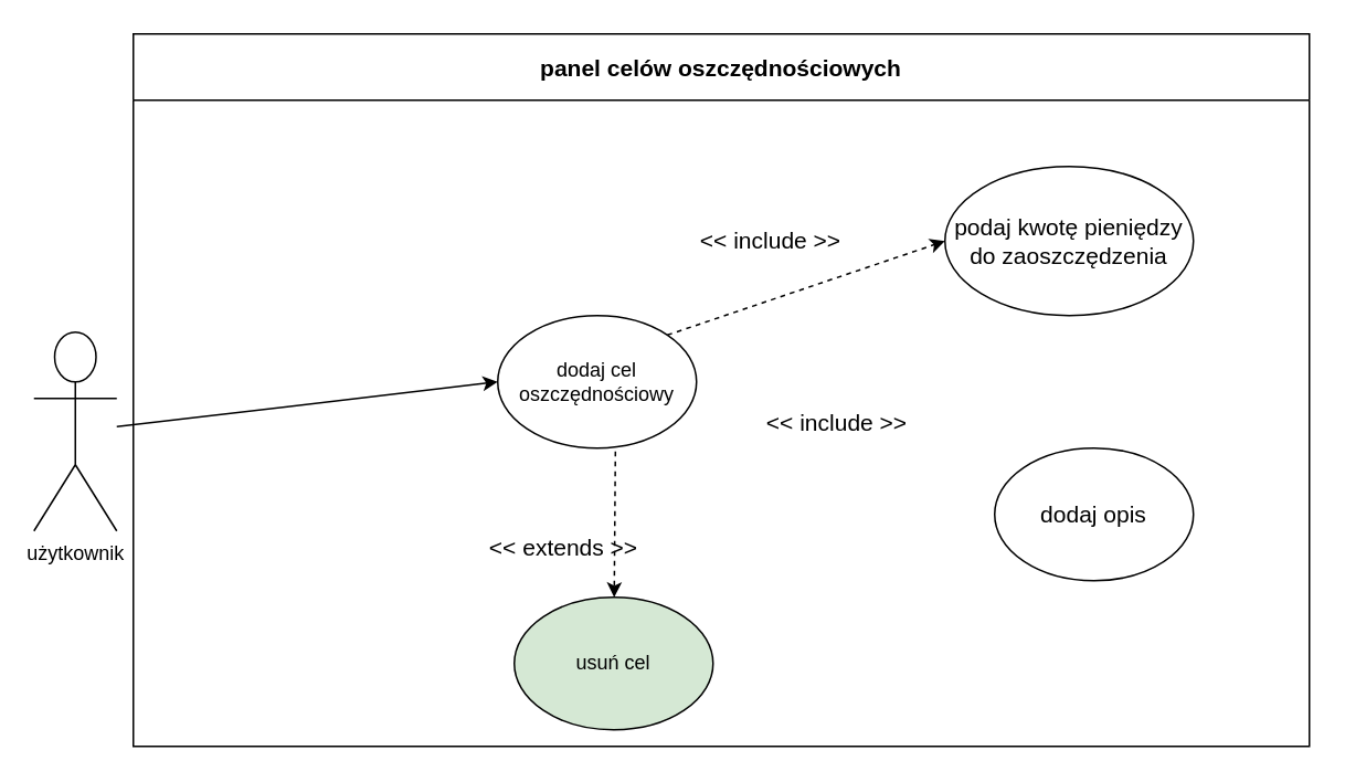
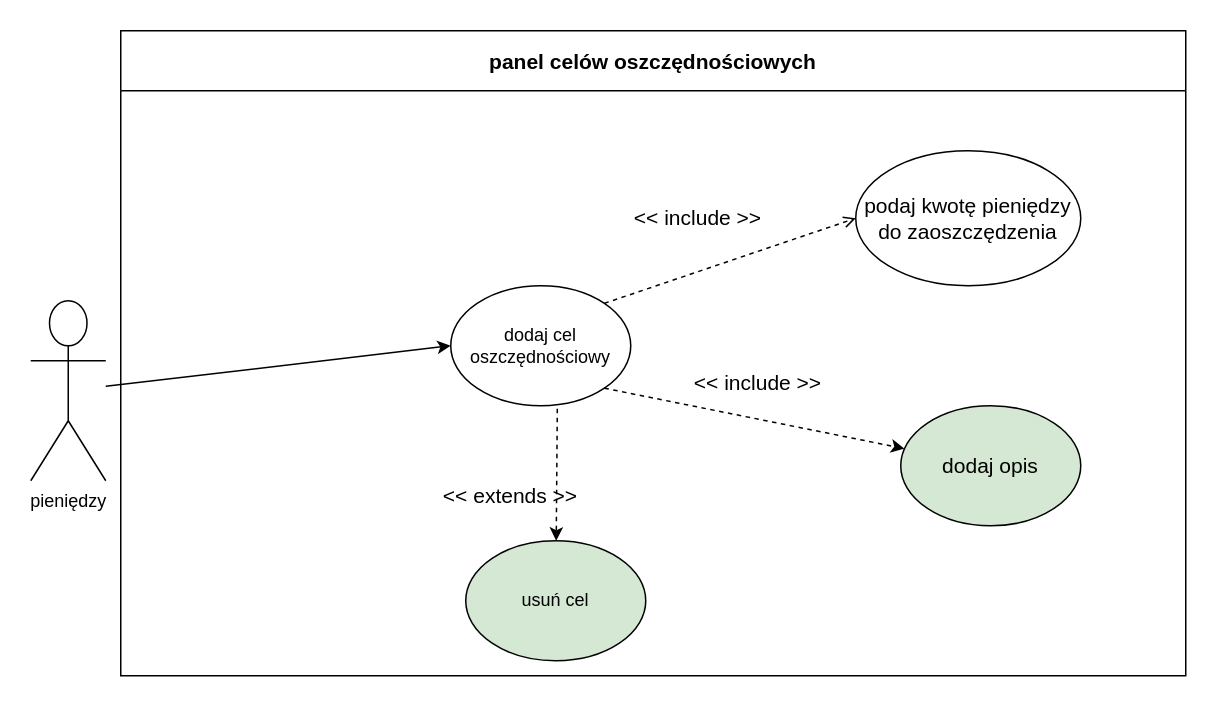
  <mxCell id="0" />
  <mxCell id="1" parent="0" />
- <mxCell id="2" value="użytkownik" style="shape=umlActor;verticalLabelPosition=bottom;verticalAlign=top;html=1;outlineConnect=0;" parent="1" vertex="1"><mxGeometry x="20" y="200" width="50" height="120" as="geometry" /></mxCell>
+ <mxCell id="2" value="pieniędzy" style="shape=umlActor;verticalLabelPosition=bottom;verticalAlign=top;html=1;outlineConnect=0;" parent="1" vertex="1"><mxGeometry x="20" y="200" width="50" height="120" as="geometry" /></mxCell>
  <mxCell id="3" value="panel celów oszczędnościowych" style="swimlane;startSize=40;fontSize=14;" parent="1" vertex="1"><mxGeometry x="80" y="20" width="710" height="430" as="geometry" /></mxCell>
- <mxCell id="4" style="rounded=0;orthogonalLoop=1;jettySize=auto;html=1;exitX=1;exitY=0;exitDx=0;exitDy=0;entryX=0;entryY=0.5;entryDx=0;entryDy=0;dashed=1;fontSize=14;" parent="3" source="5" target="6" edge="1"><mxGeometry relative="1" as="geometry" /></mxCell>
+ <mxCell id="4" style="rounded=0;orthogonalLoop=1;jettySize=auto;html=1;exitX=1;exitY=0;exitDx=0;exitDy=0;entryX=0;entryY=0.5;entryDx=0;entryDy=0;dashed=1;fontSize=14;endArrow=open;" parent="3" source="5" target="6" edge="1"><mxGeometry relative="1" as="geometry" /></mxCell>
  <mxCell id="5" value="dodaj cel oszczędnościowy" style="ellipse;whiteSpace=wrap;html=1;" parent="3" vertex="1"><mxGeometry x="220" y="170" width="120" height="80" as="geometry" /></mxCell>
  <mxCell id="6" value="podaj kwotę pieniędzy do zaoszczędzenia" style="ellipse;whiteSpace=wrap;html=1;fontSize=14;" parent="3" vertex="1"><mxGeometry x="490" y="80" width="150" height="90" as="geometry" /></mxCell>
  <mxCell id="7" value="&amp;lt;&amp;lt; include &amp;gt;&amp;gt;" style="text;html=1;strokeColor=none;fillColor=none;align=center;verticalAlign=middle;whiteSpace=wrap;rounded=0;fontSize=14;" parent="3" vertex="1"><mxGeometry x="340" y="110" width="90" height="30" as="geometry" /></mxCell>
- <mxCell id="8" value="dodaj opis" style="ellipse;whiteSpace=wrap;html=1;fontSize=14;" vertex="1" parent="3"><mxGeometry x="520" y="250" width="120" height="80" as="geometry" /></mxCell>
+ <mxCell id="8" value="dodaj opis" style="ellipse;whiteSpace=wrap;html=1;fontSize=14;fillColor=#d5e8d4;" vertex="1" parent="3"><mxGeometry x="520" y="250" width="120" height="80" as="geometry" /></mxCell>
+ <mxCell id="9" value="" style="endArrow=classic;html=1;rounded=0;dashed=1;fontSize=14;exitX=1;exitY=1;exitDx=0;exitDy=0;" edge="1" parent="3" source="5" target="8"><mxGeometry width="50" height="50" relative="1" as="geometry"><mxPoint x="344.715" y="236.415" as="sourcePoint" /><mxPoint x="490" y="280" as="targetPoint" /></mxGeometry></mxCell>
  <mxCell id="10" value="&amp;lt;&amp;lt; include &amp;gt;&amp;gt;" style="text;html=1;strokeColor=none;fillColor=none;align=center;verticalAlign=middle;whiteSpace=wrap;rounded=0;fontSize=14;" vertex="1" parent="3"><mxGeometry x="380" y="220" width="90" height="30" as="geometry" /></mxCell>
  <mxCell id="11" value="usuń cel" style="ellipse;whiteSpace=wrap;html=1;fillColor=#d5e8d4;" vertex="1" parent="3"><mxGeometry x="230" y="340" width="120" height="80" as="geometry" /></mxCell>
  <mxCell id="12" value="" style="endArrow=classic;html=1;rounded=0;dashed=1;fontSize=14;exitX=0.592;exitY=1.025;exitDx=0;exitDy=0;exitPerimeter=0;" edge="1" parent="3" source="5" target="11"><mxGeometry width="50" height="50" relative="1" as="geometry"><mxPoint x="332.426" y="248.284" as="sourcePoint" /><mxPoint x="476.945" y="342.141" as="targetPoint" /></mxGeometry></mxCell>
  <mxCell id="13" value="&amp;lt;&amp;lt; extends &amp;gt;&amp;gt;" style="text;html=1;strokeColor=none;fillColor=none;align=center;verticalAlign=middle;whiteSpace=wrap;rounded=0;fontSize=14;" vertex="1" parent="3"><mxGeometry x="210" y="295" width="100" height="30" as="geometry" /></mxCell>
  <mxCell id="14" value="" style="endArrow=classic;html=1;rounded=0;entryX=0;entryY=0.5;entryDx=0;entryDy=0;" parent="1" source="2" target="5" edge="1"><mxGeometry width="50" height="50" relative="1" as="geometry"><mxPoint x="90" y="250" as="sourcePoint" /><mxPoint x="280" y="390" as="targetPoint" /></mxGeometry></mxCell>
